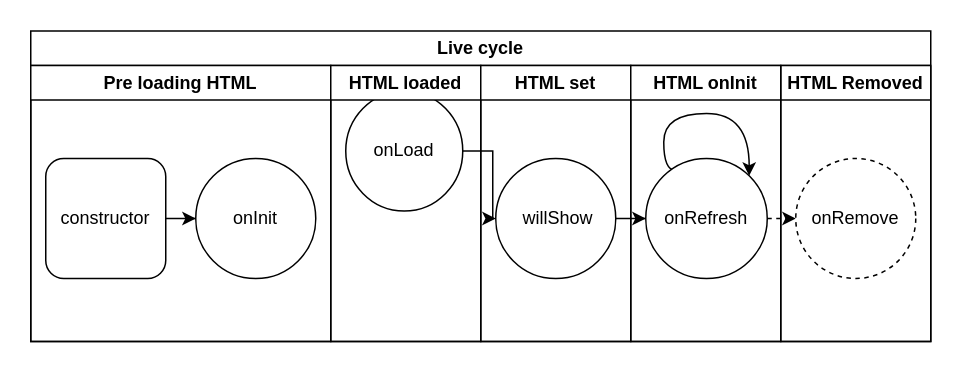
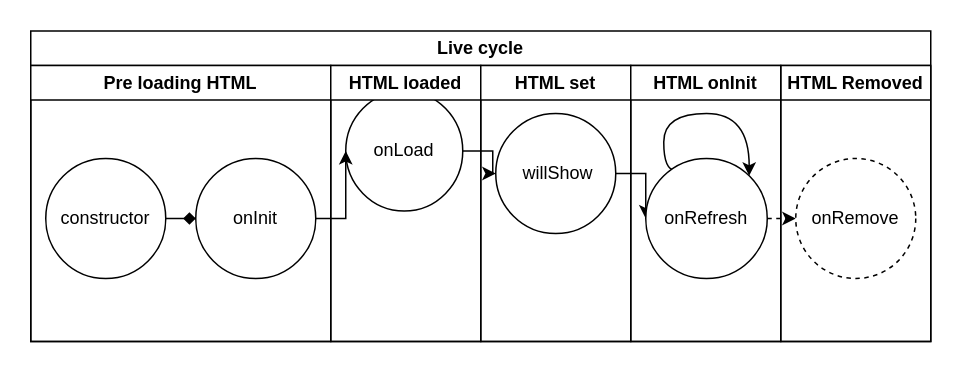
  <mxCell id="0" />
  <mxCell id="1" parent="0" />
- <mxCell id="2" style="edgeStyle=orthogonalEdgeStyle;rounded=0;orthogonalLoop=1;jettySize=auto;html=1;entryX=0;entryY=0.5;entryDx=0;entryDy=0;" parent="1" source="3" target="9" edge="1"><mxGeometry relative="1" as="geometry" /></mxCell>
- <mxCell id="3" value="constructor" style="whiteSpace=wrap;html=1;aspect=fixed;rounded=1;" parent="1" vertex="1"><mxGeometry y="105" width="80" height="80" as="geometry" x="30" /></mxCell>
+ <mxCell id="2" style="edgeStyle=orthogonalEdgeStyle;rounded=0;orthogonalLoop=1;jettySize=auto;html=1;entryX=0;entryY=0.5;entryDx=0;entryDy=0;endArrow=diamond;" parent="1" source="3" target="9" edge="1"><mxGeometry relative="1" as="geometry" /></mxCell>
+ <mxCell id="3" value="constructor" style="ellipse;whiteSpace=wrap;html=1;aspect=fixed;" parent="1" vertex="1"><mxGeometry y="105" width="80" height="80" as="geometry" x="30" /></mxCell>
  <mxCell id="4" style="edgeStyle=orthogonalEdgeStyle;rounded=0;orthogonalLoop=1;jettySize=auto;html=1;" parent="1" source="5" target="7" edge="1"><mxGeometry relative="1" as="geometry" /></mxCell>
  <mxCell id="5" value="onLoad" style="ellipse;whiteSpace=wrap;html=1;aspect=fixed;" parent="1" vertex="1"><mxGeometry x="230" y="60" width="78" height="80" as="geometry" /></mxCell>
  <mxCell id="6" style="edgeStyle=orthogonalEdgeStyle;rounded=0;orthogonalLoop=1;jettySize=auto;html=1;" parent="1" source="7" target="12" edge="1"><mxGeometry relative="1" as="geometry" /></mxCell>
- <mxCell id="7" value="&amp;nbsp;willShow" style="ellipse;whiteSpace=wrap;html=1;aspect=fixed;" parent="1" vertex="1"><mxGeometry x="330" y="105" width="80" height="80" as="geometry" /></mxCell>
+ <mxCell id="7" value="&amp;nbsp;willShow" style="ellipse;whiteSpace=wrap;html=1;aspect=fixed;" parent="1" vertex="1"><mxGeometry x="330" y="75" width="80" height="80" as="geometry" /></mxCell>
+ <mxCell id="8" style="edgeStyle=orthogonalEdgeStyle;rounded=0;orthogonalLoop=1;jettySize=auto;html=1;entryX=0;entryY=0.5;entryDx=0;entryDy=0;" parent="1" source="9" target="5" edge="1"><mxGeometry relative="1" as="geometry" /></mxCell>
  <mxCell id="9" value="onInit" style="ellipse;whiteSpace=wrap;html=1;aspect=fixed;" parent="1" vertex="1"><mxGeometry x="130" y="105" width="80" height="80" as="geometry" /></mxCell>
  <mxCell id="10" style="edgeStyle=orthogonalEdgeStyle;rounded=0;orthogonalLoop=1;jettySize=auto;html=1;exitX=1;exitY=0.5;exitDx=0;exitDy=0;entryX=0;entryY=0.5;entryDx=0;entryDy=0;dashed=1;" parent="1" source="12" target="13" edge="1"><mxGeometry relative="1" as="geometry" /></mxCell>
  <mxCell id="11" style="edgeStyle=orthogonalEdgeStyle;rounded=0;orthogonalLoop=1;jettySize=auto;html=1;exitX=0.247;exitY=0.1;exitDx=0;exitDy=0;curved=1;entryX=1;entryY=0;entryDx=0;entryDy=0;exitPerimeter=0;" parent="1" source="12" target="12" edge="1"><mxGeometry relative="1" as="geometry"><mxPoint x="460" y="395" as="targetPoint" /><Array as="points"><mxPoint x="442" y="113" /><mxPoint x="442" y="75" /><mxPoint x="499" y="75" /></Array></mxGeometry></mxCell>
  <mxCell id="12" value="onRefresh" style="ellipse;whiteSpace=wrap;html=1;aspect=fixed;" parent="1" vertex="1"><mxGeometry x="430" y="105" width="81" height="80" as="geometry" /></mxCell>
  <mxCell id="13" value="onRemove" style="ellipse;whiteSpace=wrap;html=1;aspect=fixed;dashed=1;" parent="1" vertex="1"><mxGeometry x="530" y="105" width="80" height="80" as="geometry" /></mxCell>
  <mxCell id="14" value="Live cycle" style="swimlane;whiteSpace=wrap;html=1;" parent="1" vertex="1"><mxGeometry x="20" y="20" width="600" height="207" as="geometry" /></mxCell>
  <mxCell id="15" value="Pre loading HTML" style="swimlane;whiteSpace=wrap;html=1;startSize=23;" parent="14" vertex="1"><mxGeometry y="23" width="200" height="184" as="geometry" /></mxCell>
  <mxCell id="16" value="HTML loaded" style="swimlane;whiteSpace=wrap;html=1;" parent="14" vertex="1"><mxGeometry x="200" y="23" width="100" height="184" as="geometry" /></mxCell>
  <mxCell id="17" value="HTML set" style="swimlane;whiteSpace=wrap;html=1;" parent="14" vertex="1"><mxGeometry x="300" y="23" width="100" height="184" as="geometry" /></mxCell>
  <mxCell id="18" value="HTML Removed" style="swimlane;whiteSpace=wrap;html=1;startSize=23;" parent="14" vertex="1"><mxGeometry x="500" y="23" width="100" height="184" as="geometry" /></mxCell>
  <mxCell id="19" value="HTML onInit" style="swimlane;whiteSpace=wrap;html=1;" parent="1" vertex="1"><mxGeometry x="420" y="43" width="100" height="184" as="geometry" /></mxCell>
